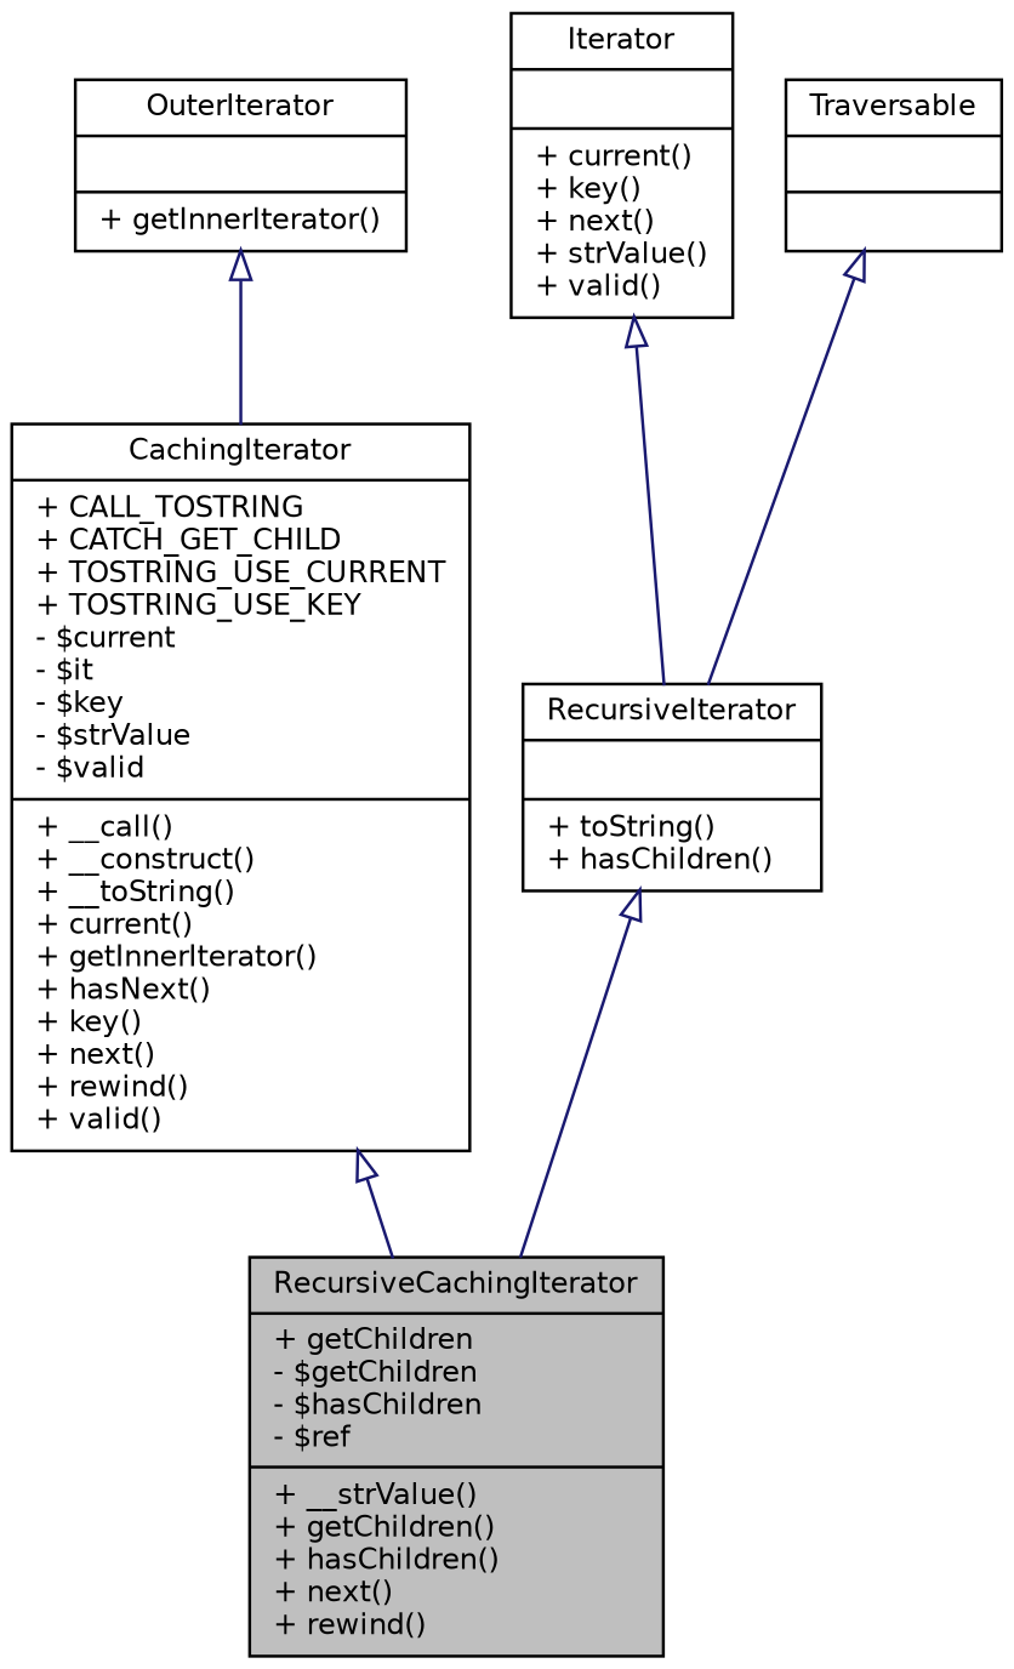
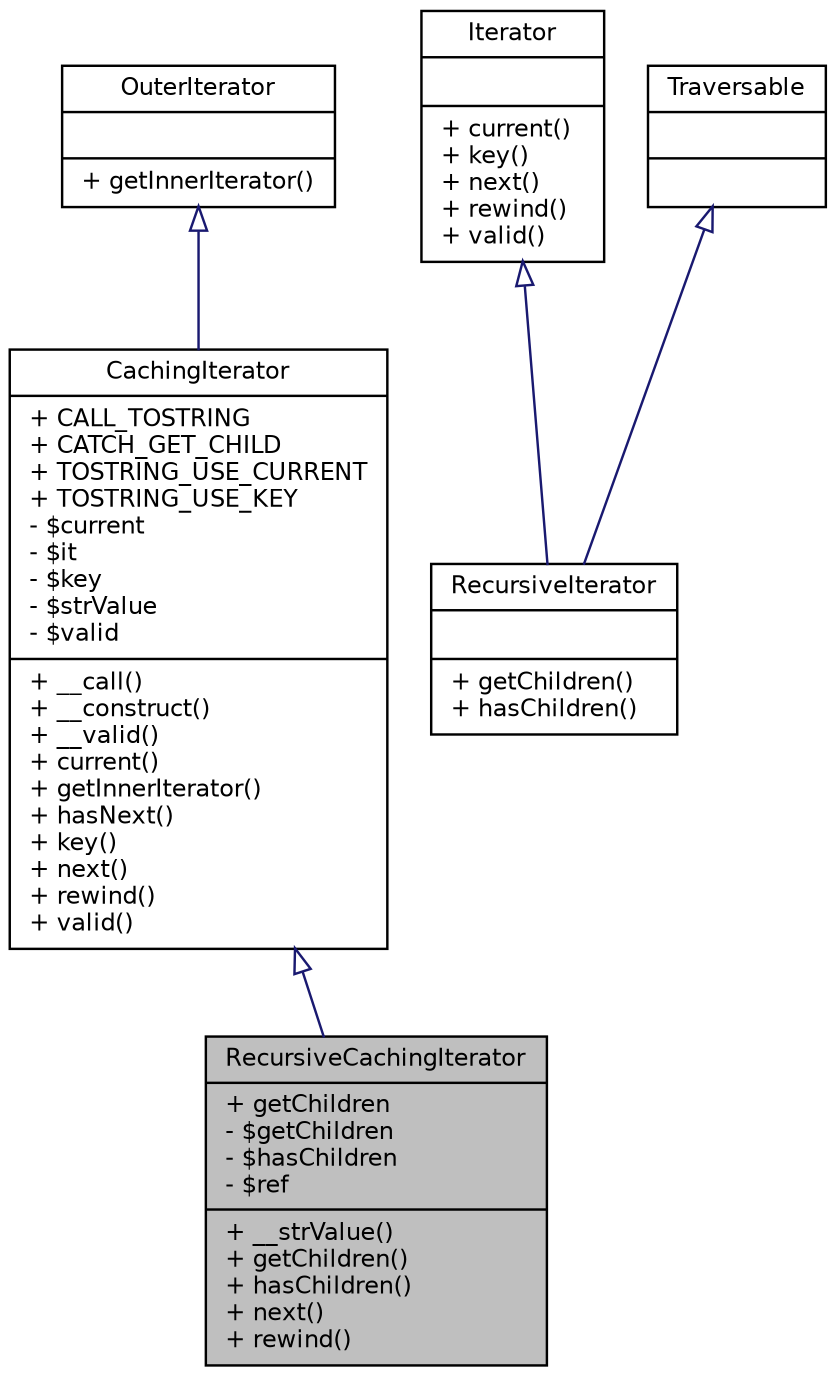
  digraph {
    fontname="DejaVu Sans"
    node [color=black fillcolor=white fontname="DejaVu Sans" fontsize=10 shape=record style=filled]
    edge [arrowtail=onormal color=midnightblue dir=back fontname="DejaVu Sans" fontsize=10 labelfontname=Helvetica labelfontsize=10 style=solid]
    n1 [fillcolor=grey75 fontcolor=black height=0.2 label="{RecursiveCachingIterator\n|+ getChildren\l- $getChildren\l- $hasChildren\l- $ref\l|+ __strValue()\l+ getChildren()\l+ hasChildren()\l+ next()\l+ rewind()\l}" width=0.4]
-   n2 [height=0.2 label="{CachingIterator\n|+ CALL_TOSTRING\l+ CATCH_GET_CHILD\l+ TOSTRING_USE_CURRENT\l+ TOSTRING_USE_KEY\l- $current\l- $it\l- $key\l- $strValue\l- $valid\l|+ __call()\l+ __construct()\l+ __toString()\l+ current()\l+ getInnerIterator()\l+ hasNext()\l+ key()\l+ next()\l+ rewind()\l+ valid()\l}" width=0.4]
+   n2 [height=0.2 label="{CachingIterator\n|+ CALL_TOSTRING\l+ CATCH_GET_CHILD\l+ TOSTRING_USE_CURRENT\l+ TOSTRING_USE_KEY\l- $current\l- $it\l- $key\l- $strValue\l- $valid\l|+ __call()\l+ __construct()\l+ __valid()\l+ current()\l+ getInnerIterator()\l+ hasNext()\l+ key()\l+ next()\l+ rewind()\l+ valid()\l}" width=0.4]
    n3 [height=0.2 label="{OuterIterator\n||+ getInnerIterator()\l}" width=0.4]
-   n4 [height=0.2 label="{Iterator\n||+ current()\l+ key()\l+ next()\l+ strValue()\l+ valid()\l}" width=0.4]
-   n5 [height=0.2 label="{RecursiveIterator\n||+ toString()\l+ hasChildren()\l}" width=0.4]
+   n4 [height=0.2 label="{Iterator\n||+ current()\l+ key()\l+ next()\l+ rewind()\l+ valid()\l}" width=0.4]
+   n5 [height=0.2 label="{RecursiveIterator\n||+ getChildren()\l+ hasChildren()\l}" width=0.4]
    n6 [height=0.2 label="{Traversable\n||}" width=0.4]
    n2 -> n1
    n3 -> n2
    n4 -> n5
-   n5 -> n1
    n6 -> n5
  }
